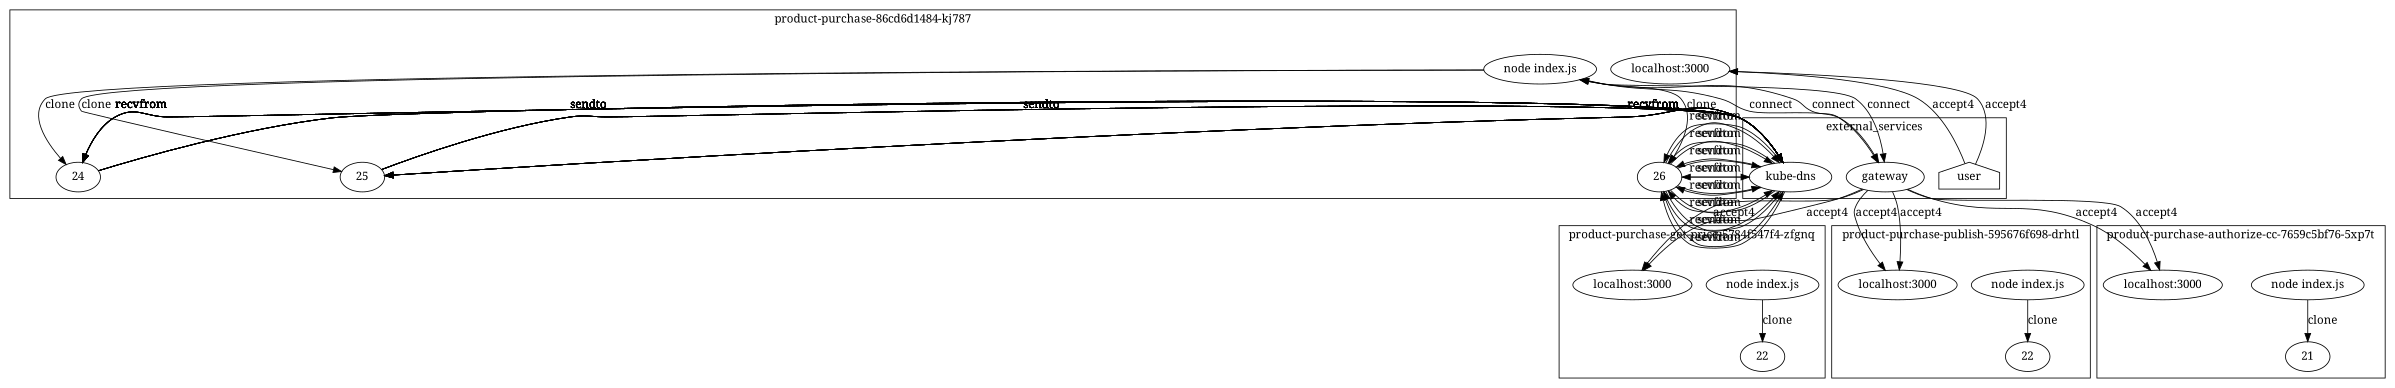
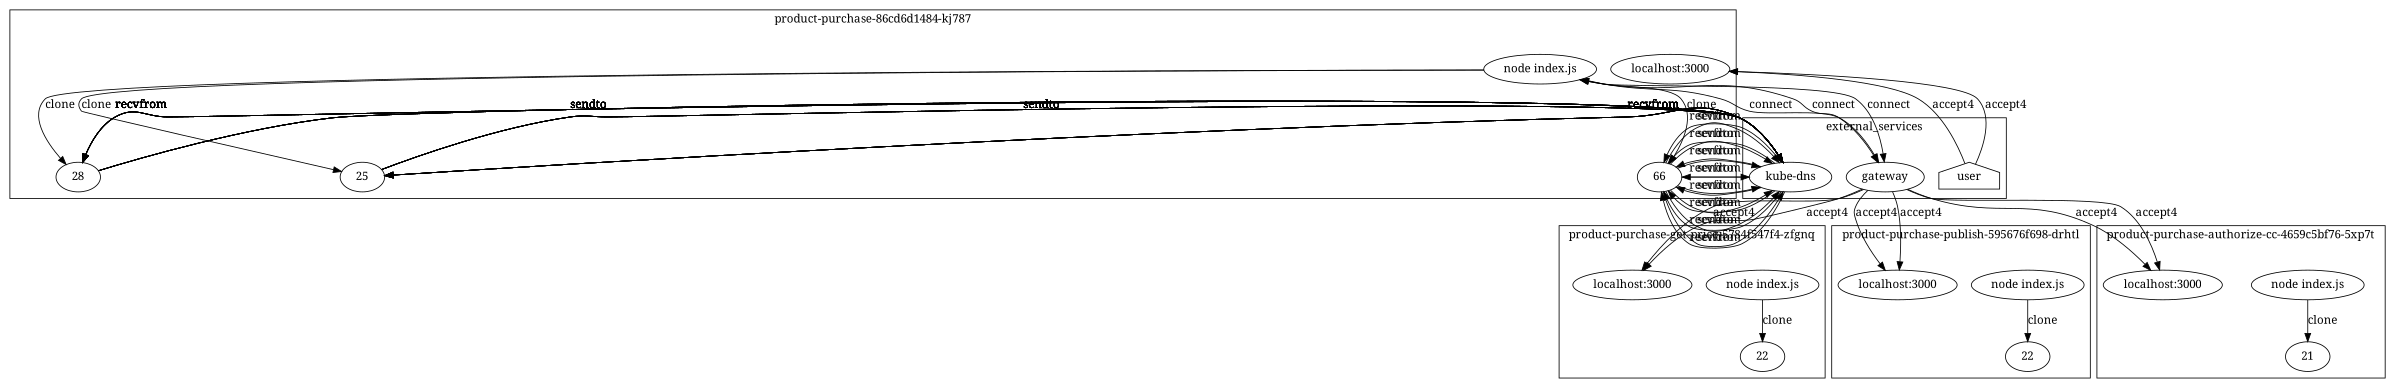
  digraph {
    fontname="Noto Serif"
    node [fontname="Noto Serif"]
    edge [fontname="Noto Serif"]
    n1 [label="node index.js"]
    n2 [label=22]
    n3 [label="localhost:3000"]
    n4 [label="node index.js"]
    n5 [label=22]
    n6 [label="localhost:3000"]
    n7 [label="node index.js"]
    n8 [label=21]
    n9 [label="localhost:3000"]
    n10 [label="node index.js"]
-   n11 [label=24]
+   n11 [label=28]
    n12 [label=25]
-   n13 [label=26]
+   n13 [label=66]
    n14 [label="localhost:3000"]
    n15 [label=gateway]
    n16 [label="kube-dns"]
    user [shape=house]
    subgraph cluster_1 {
      label=" product-purchase-get-price-5784f547f4-zfgnq "
      n1
      n2
      n3
    }
    subgraph cluster_2 {
      label=" product-purchase-publish-595676f698-drhtl "
      n4
      n5
      n6
    }
    subgraph cluster_3 {
-     label=" product-purchase-authorize-cc-7659c5bf76-5xp7t "
+     label=" product-purchase-authorize-cc-4659c5bf76-5xp7t "
      n7
      n8
      n9
    }
    subgraph cluster_4 {
      label=" product-purchase-86cd6d1484-kj787 "
      n10
      n11
      n12
      n13
      n14
    }
    subgraph cluster_5 {
      label=external_services
      n15
      n16
      user
    }
    n1 -> n2 [label=clone]
    n4 -> n5 [label=clone]
    n7 -> n8 [label=clone]
    n10 -> n11 [label=clone]
    n10 -> n12 [label=clone]
    n10 -> n13 [label=clone]
    n10 -> n15 [dir=both label=connect]
    n10 -> n15 [dir=both label=connect]
    n10 -> n15 [dir=both label=connect]
    n11 -> n16 [label=sendto]
    n11 -> n16 [label=sendto]
    n11 -> n16 [label=sendto]
    n11 -> n16 [label=sendto]
    n11 -> n16 [label=sendto]
    n11 -> n16 [label=sendto]
    n11 -> n16 [label=sendto]
    n11 -> n16 [label=sendto]
    n12 -> n16 [label=sendto]
    n12 -> n16 [label=sendto]
    n12 -> n16 [label=sendto]
    n12 -> n16 [label=sendto]
    n12 -> n16 [label=sendto]
    n12 -> n16 [label=sendto]
    n12 -> n16 [label=sendto]
    n12 -> n16 [label=sendto]
    n13 -> n16 [label=sendto]
    n13 -> n16 [label=sendto]
    n13 -> n16 [label=sendto]
    n13 -> n16 [label=sendto]
    n13 -> n16 [label=sendto]
    n13 -> n16 [label=sendto]
    n13 -> n16 [label=sendto]
    n13 -> n16 [label=sendto]
    n15 -> n3 [label=accept4]
    n15 -> n3 [label=accept4]
    n15 -> n6 [label=accept4]
    n15 -> n6 [label=accept4]
    n15 -> n9 [label=accept4]
    n15 -> n9 [label=accept4]
    n16 -> n11 [label=recvfrom]
    n16 -> n11 [label=recvfrom]
    n16 -> n11 [label=recvfrom]
    n16 -> n11 [label=recvfrom]
    n16 -> n11 [label=recvfrom]
    n16 -> n11 [label=recvfrom]
    n16 -> n11 [label=recvfrom]
    n16 -> n11 [label=recvfrom]
    n16 -> n12 [label=recvfrom]
    n16 -> n12 [label=recvfrom]
    n16 -> n12 [label=recvfrom]
    n16 -> n12 [label=recvfrom]
    n16 -> n12 [label=recvfrom]
    n16 -> n12 [label=recvfrom]
    n16 -> n12 [label=recvfrom]
    n16 -> n12 [label=recvfrom]
    n16 -> n13 [label=recvfrom]
    n16 -> n13 [label=recvfrom]
    n16 -> n13 [label=recvfrom]
    n16 -> n13 [label=recvfrom]
    n16 -> n13 [label=recvfrom]
    n16 -> n13 [label=recvfrom]
    n16 -> n13 [label=recvfrom]
    n16 -> n13 [label=recvfrom]
    user -> n14 [label=accept4]
    user -> n14 [label=accept4]
  }
